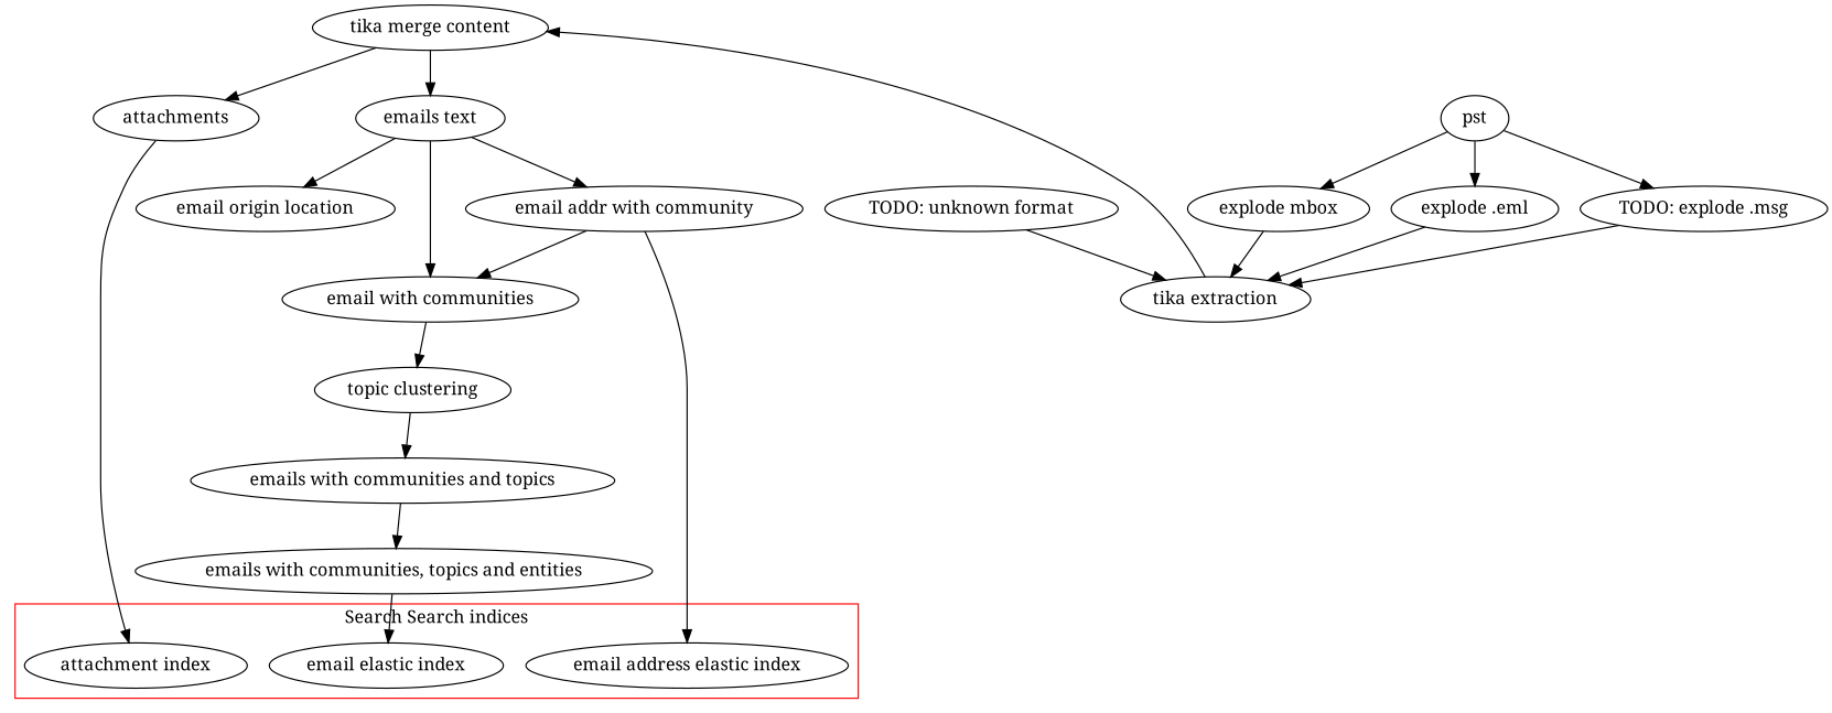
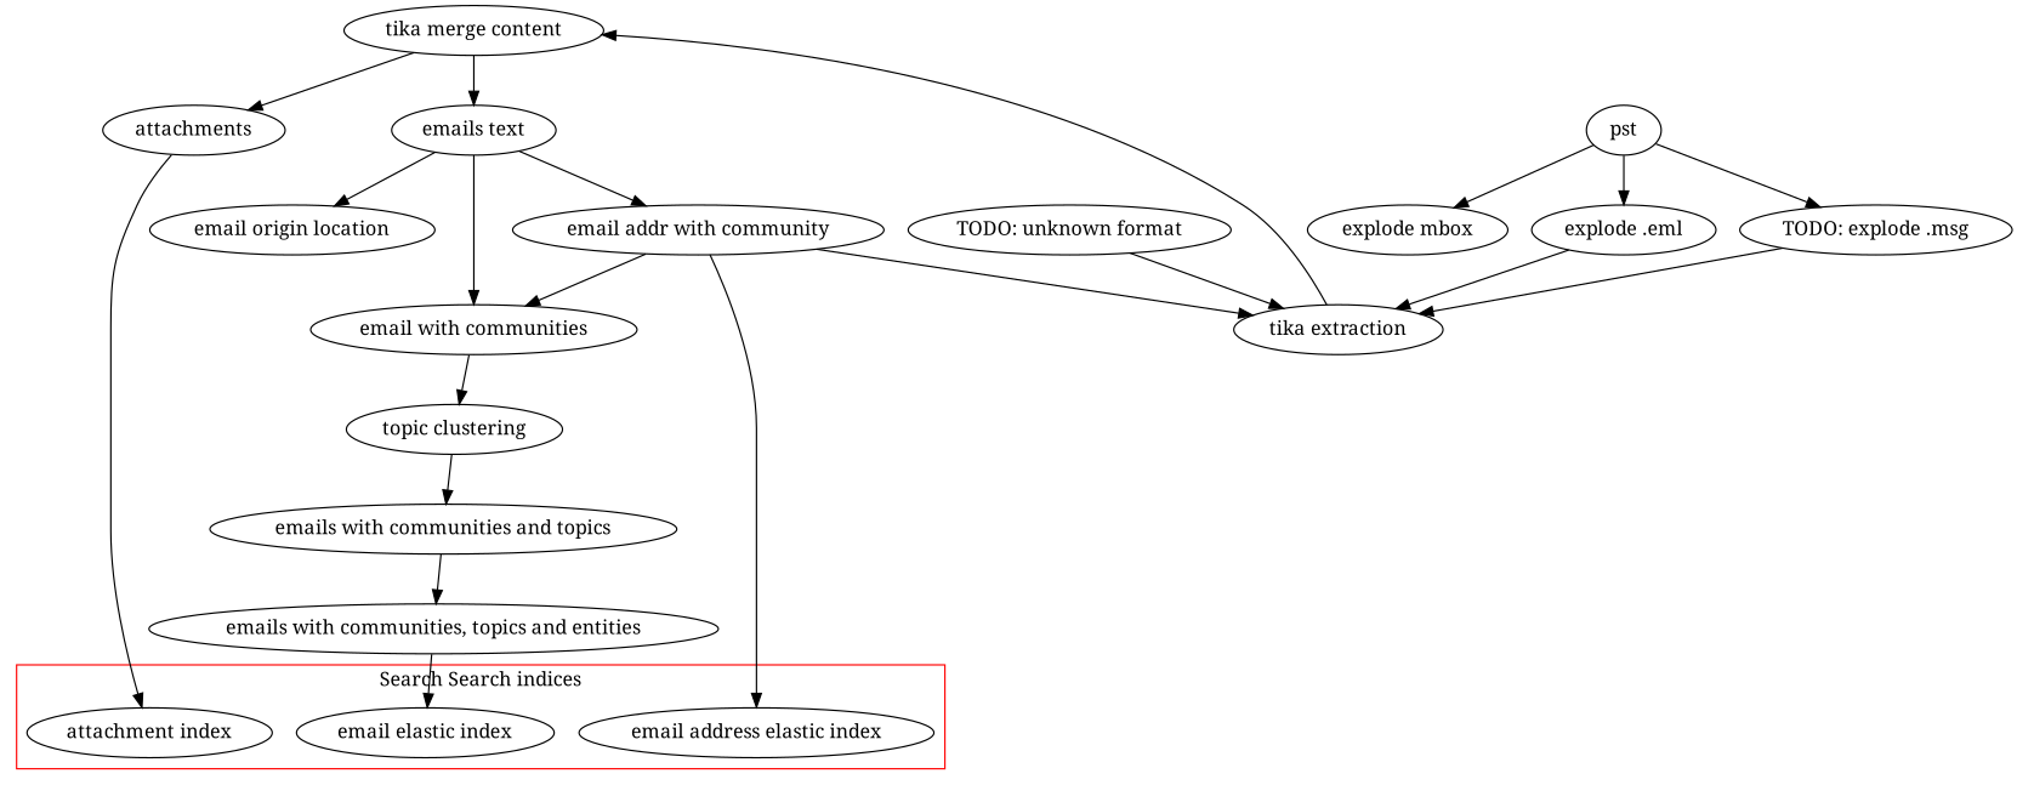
  digraph {
    fontname="Noto Serif"
    node [fontname="Noto Serif"]
    edge [fontname="Noto Serif"]
    n1 [label="email address elastic index"]
    n2 [label="email elastic index"]
    n3 [label="attachment index"]
    n4 [label=pst]
    n5 [label="explode mbox"]
    n6 [label="explode .eml"]
    n7 [label="TODO: explode .msg"]
    n8 [label="tika extraction"]
    n9 [label="tika merge content"]
    n10 [label="TODO: unknown format"]
    n11 [label=attachments]
    n12 [label="emails text"]
    n13 [label="email addr with community"]
    n14 [label="email with communities"]
    n15 [label="email origin location"]
    n16 [label="topic clustering"]
    n17 [label="emails with communities and topics"]
    n18 [label="emails with communities, topics and entities"]
    subgraph cluster_1 {
      color=red
      label="Search Search indices"
      n1
      n2
      n3
    }
    n4 -> n5
    n4 -> n6
    n4 -> n7
-   n5 -> n8
+   n13 -> n8
    n6 -> n8
    n7 -> n8
    n8 -> n9
    n9 -> n11
    n9 -> n12
    n10 -> n8
    n11 -> n3
    n12 -> n13
    n12 -> n14
    n12 -> n15
    n13 -> n1
    n13 -> n14
    n14 -> n16
    n16 -> n17
    n17 -> n18
    n18 -> n2
  }
